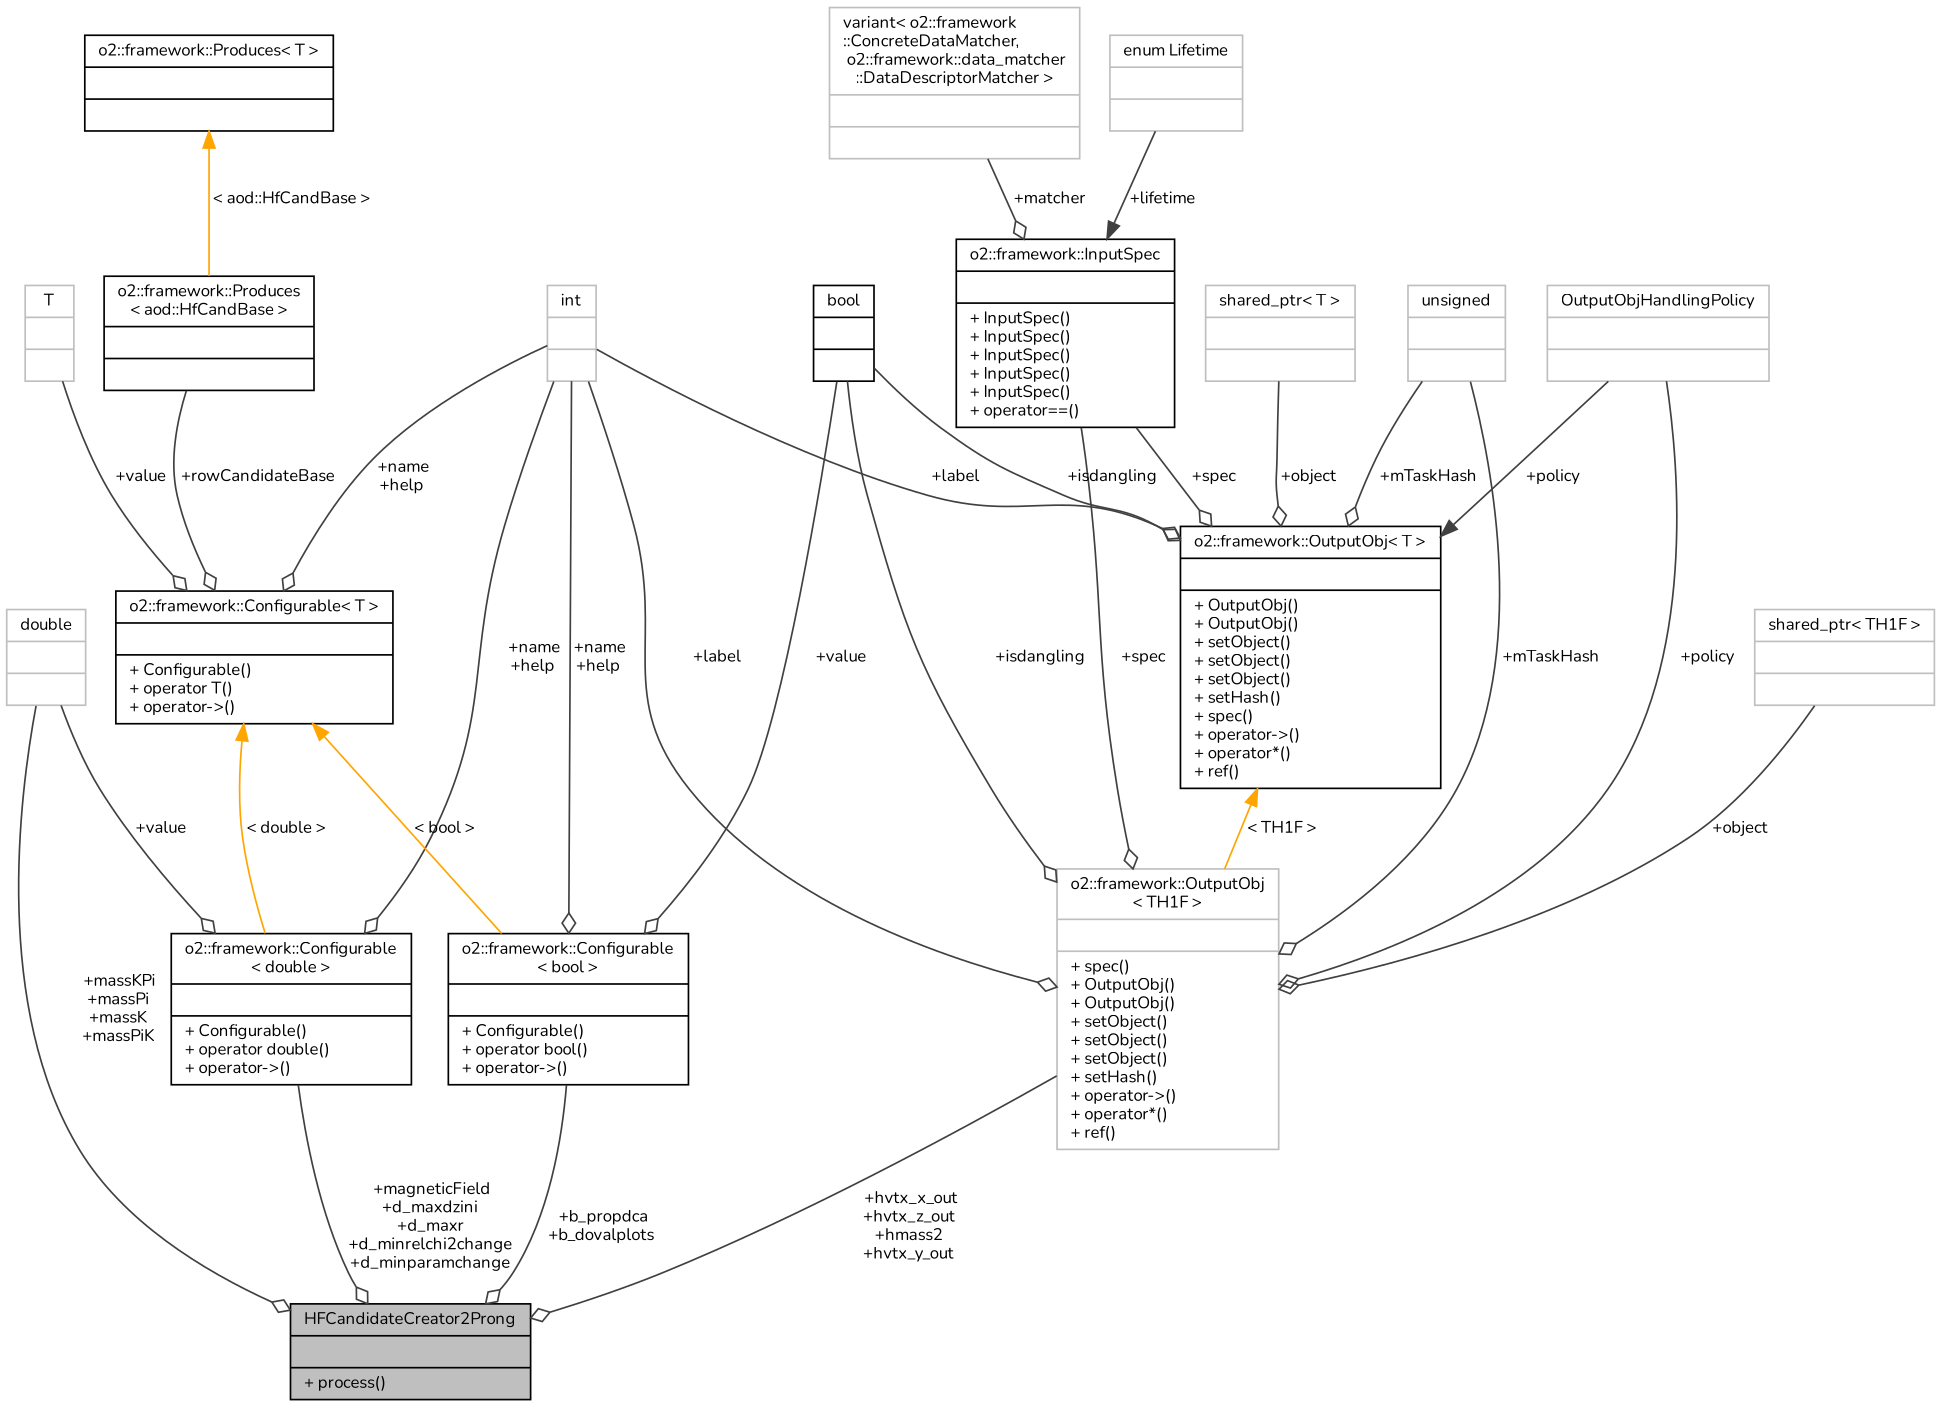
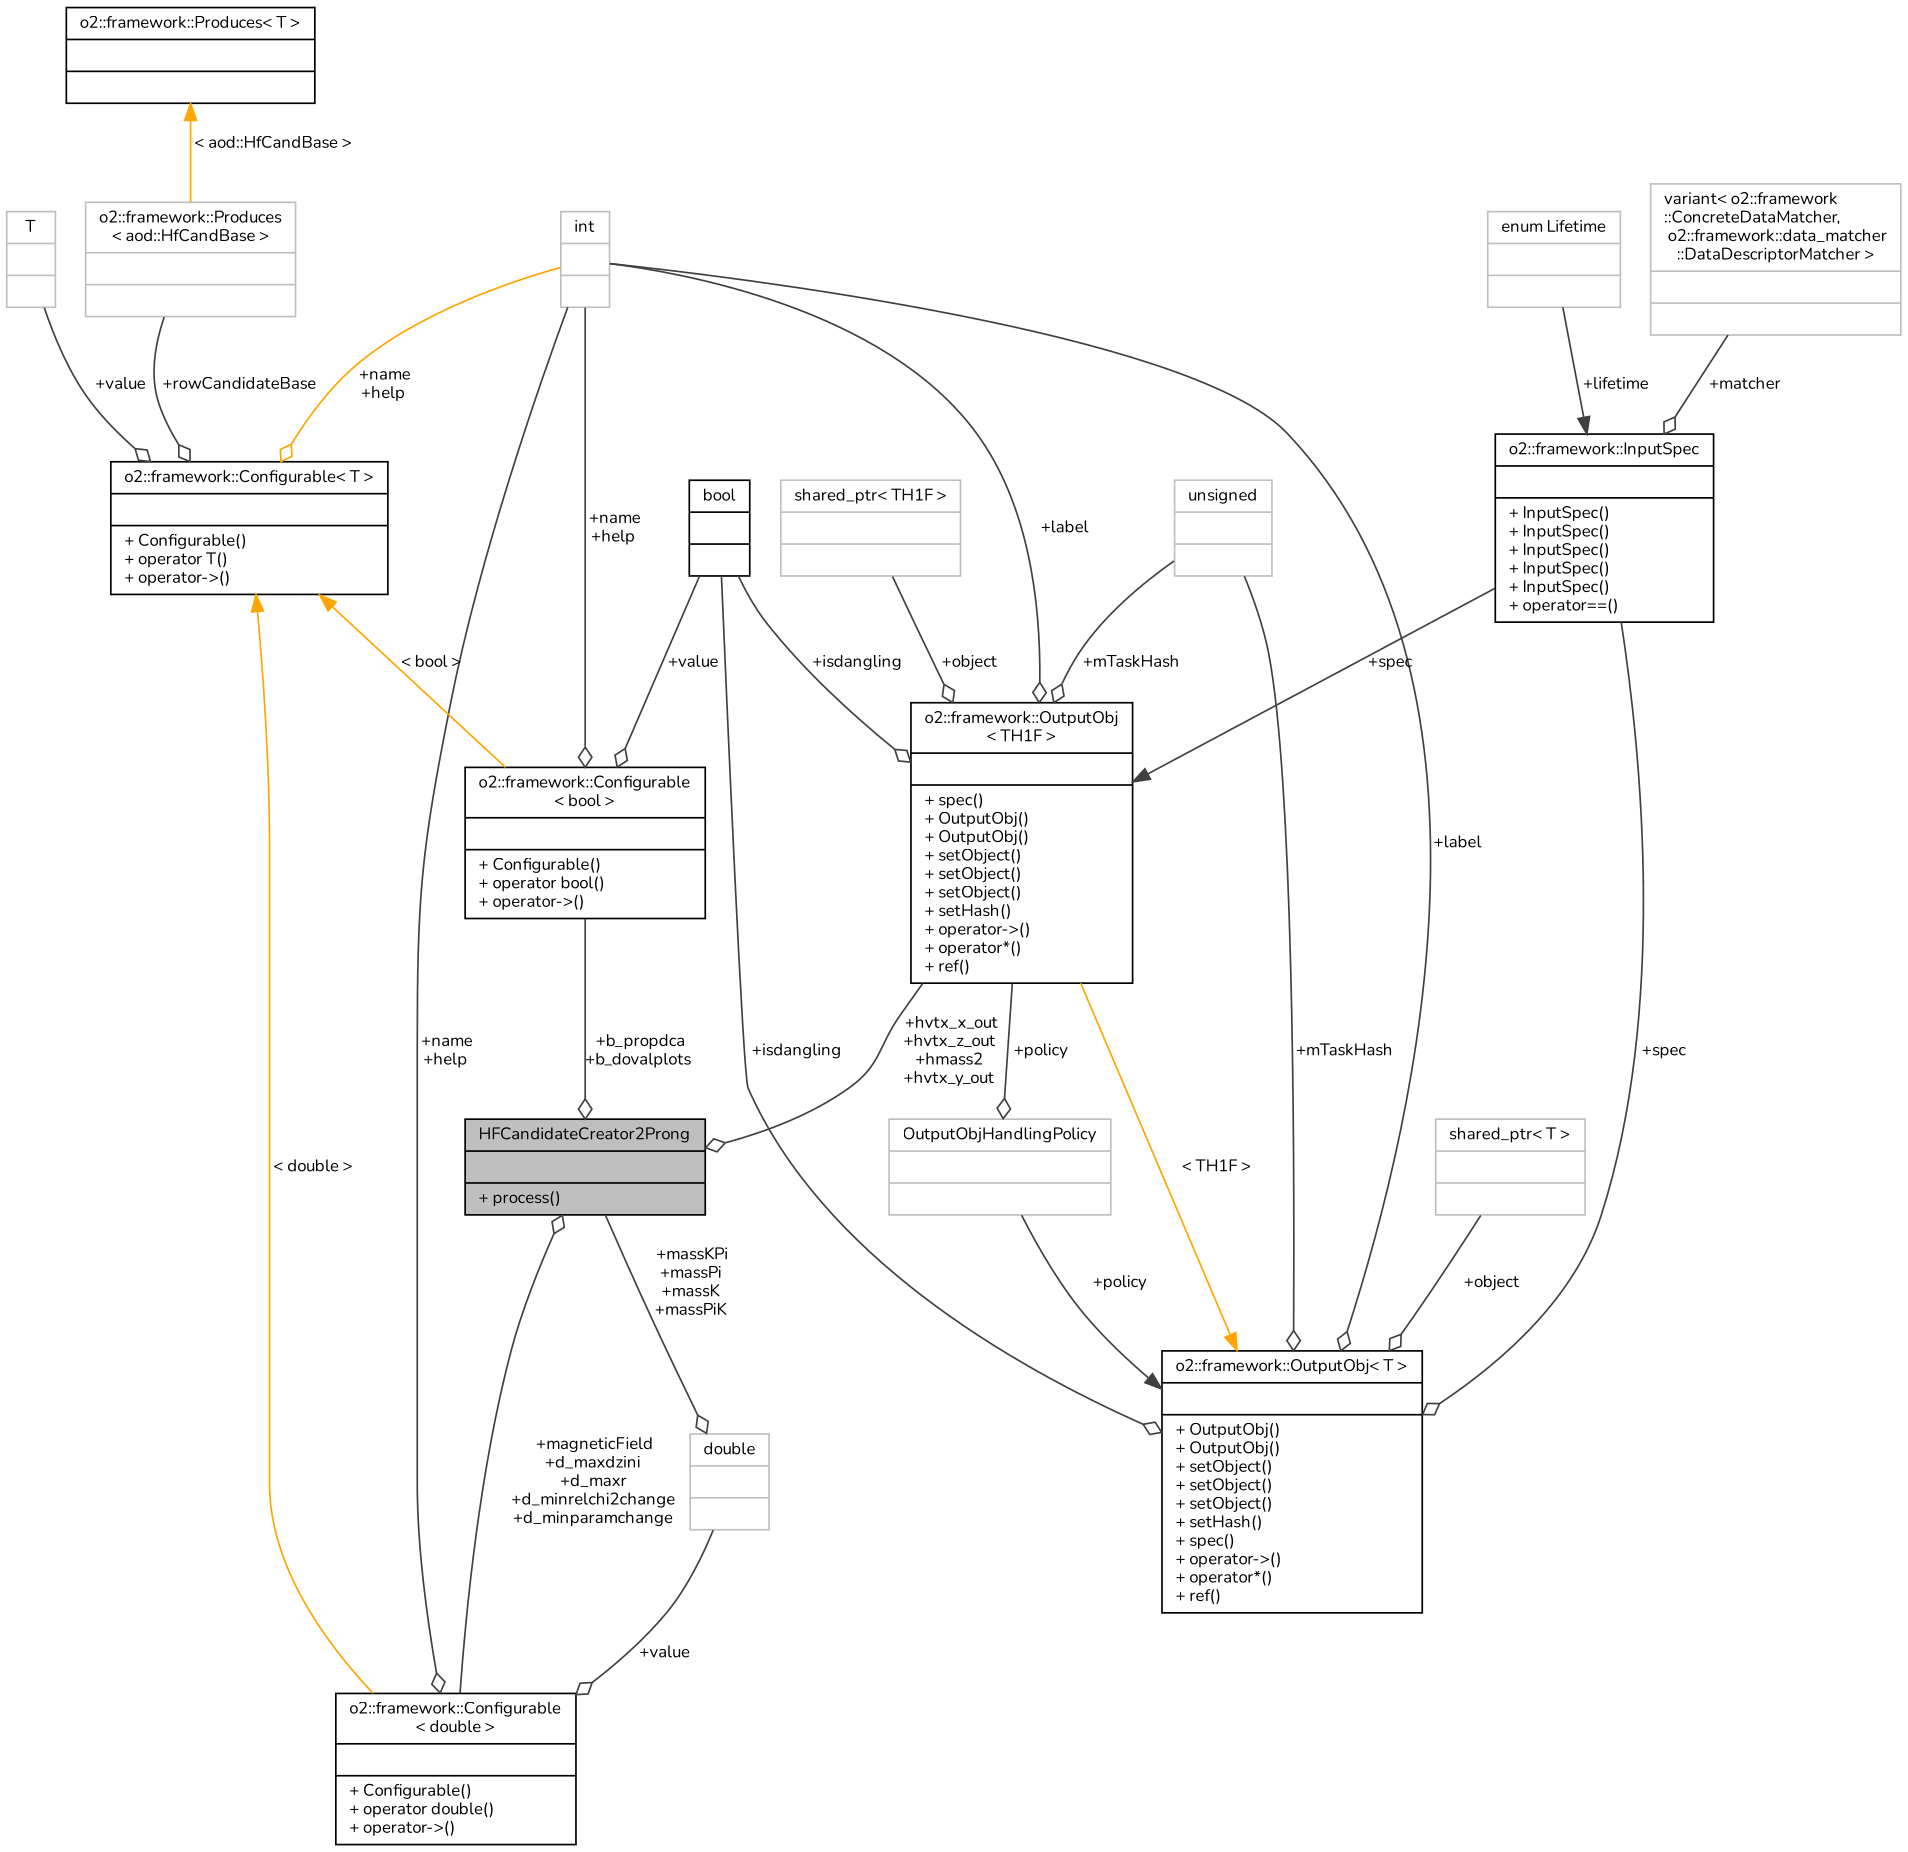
  digraph {
    fontname=Nunito
    node [color=black fontname=Nunito fontsize=10 shape=record]
    edge [arrowhead=odiamond color=grey25 fontname=Nunito fontsize=10 labelfontname=Helvetica labelfontsize=10 style=solid]
    n1 [fillcolor=grey75 fontcolor=black height=0.2 label="{HFCandidateCreator2Prong\n||+ process()\l}" style=filled width=0.4]
    n2 [height=0.2 label="{o2::framework::Configurable\l\< double \>\n||+ Configurable()\l+ operator double()\l+ operator-\>()\l}" width=0.4]
    n3 [color=grey75 height=0.2 label="{double\n||}" width=0.4]
    n4 [color=grey75 height=0.2 label="{int\n||}" width=0.4]
    n5 [height=0.2 label="{o2::framework::Configurable\< T \>\n||+ Configurable()\l+ operator T()\l+ operator-\>()\l}" width=0.4]
    n6 [height=0.2 label="{o2::framework::Configurable\l\< bool \>\n||+ Configurable()\l+ operator bool()\l+ operator-\>()\l}" width=0.4]
-   n7 [color=grey75 height=0.2 label="{o2::framework::OutputObj\l\< TH1F \>\n||+ spec()\l+ OutputObj()\l+ OutputObj()\l+ setObject()\l+ setObject()\l+ setObject()\l+ setHash()\l+ operator-\>()\l+ operator*()\l+ ref()\l}" width=0.4]
+   n7 [height=0.2 label="{o2::framework::OutputObj\l\< TH1F \>\n||+ spec()\l+ OutputObj()\l+ OutputObj()\l+ setObject()\l+ setObject()\l+ setObject()\l+ setHash()\l+ operator-\>()\l+ operator*()\l+ ref()\l}" width=0.4]
    n8 [height=0.2 label="{o2::framework::OutputObj\< T \>\n||+ OutputObj()\l+ OutputObj()\l+ setObject()\l+ setObject()\l+ setObject()\l+ setHash()\l+ spec()\l+ operator-\>()\l+ operator*()\l+ ref()\l}" width=0.4]
    n9 [height=0.2 label="{o2::framework::InputSpec\n||+ InputSpec()\l+ InputSpec()\l+ InputSpec()\l+ InputSpec()\l+ InputSpec()\l+ operator==()\l}" width=0.4]
    n10 [color=grey75 height=0.2 label="{T\n||}" width=0.4]
    n11 [height=0.2 label="{bool\n||}" width=0.4]
    n12 [color=grey75 height=0.2 label="{OutputObjHandlingPolicy\n||}" width=0.4]
    n13 [color=grey75 height=0.2 label="{enum Lifetime\n||}" width=0.4]
    n14 [color=grey75 height=0.2 label="{variant\< o2::framework\l::ConcreteDataMatcher,\l o2::framework::data_matcher\l::DataDescriptorMatcher \>\n||}" width=0.4]
    n15 [color=grey75 height=0.2 label="{unsigned\n||}" width=0.4]
    n16 [color=grey75 height=0.2 label="{shared_ptr\< TH1F \>\n||}" width=0.4]
    n17 [color=grey75 height=0.2 label="{shared_ptr\< T \>\n||}" width=0.4]
-   n18 [height=0.2 label="{o2::framework::Produces\l\< aod::HfCandBase \>\n||}" width=0.4]
+   n18 [color=grey75 height=0.2 label="{o2::framework::Produces\l\< aod::HfCandBase \>\n||}" width=0.4]
    n19 [height=0.2 label="{o2::framework::Produces\< T \>\n||}" width=0.4]
    n2 -> n1 [label=" +magneticField\n+d_maxdzini\n+d_maxr\n+d_minrelchi2change\n+d_minparamchange"]
-   n3 -> n1 [label=" +massKPi\n+massPi\n+massK\n+massPiK"]
+   n1 -> n3 [label=" +massKPi\n+massPi\n+massK\n+massPiK"]
    n3 -> n2 [label=" +value"]
    n4 -> n2 [label=" +name\n+help"]
-   n4 -> n5 [label=" +name\n+help"]
+   n4 -> n5 [color=orange label=" +name\n+help"]
    n4 -> n6 [label=" +name\n+help"]
    n4 -> n7 [label=" +label"]
    n4 -> n8 [label=" +label"]
    n5 -> n2 [color=orange dir=back label=" \< double \>" arrowhead=""]
    n5 -> n6 [color=orange dir=back label=" \< bool \>" arrowhead=""]
    n6 -> n1 [label=" +b_propdca\n+b_dovalplots"]
    n7 -> n1 [label=" +hvtx_x_out\n+hvtx_z_out\n+hmass2\n+hvtx_y_out"]
    n8 -> n7 [color=orange dir=back label=" \< TH1F \>" arrowhead=""]
-   n9 -> n7 [label=" +spec"]
+   n9 -> n7 [arrowhead=normal label=" +spec"]
    n9 -> n8 [label=" +spec"]
    n10 -> n5 [label=" +value"]
    n11 -> n6 [label=" +value"]
    n11 -> n7 [label=" +isdangling"]
    n11 -> n8 [label=" +isdangling"]
-   n12 -> n7 [label=" +policy"]
+   n7 -> n12 [label=" +policy"]
    n12 -> n8 [arrowhead=normal label=" +policy"]
    n13 -> n9 [arrowhead=normal label=" +lifetime"]
    n14 -> n9 [label=" +matcher"]
    n15 -> n7 [label=" +mTaskHash"]
    n15 -> n8 [label=" +mTaskHash"]
    n16 -> n7 [label=" +object"]
    n17 -> n8 [label=" +object"]
    n18 -> n5 [label=" +rowCandidateBase"]
    n19 -> n18 [color=orange dir=back label=" \< aod::HfCandBase \>" arrowhead=""]
  }
